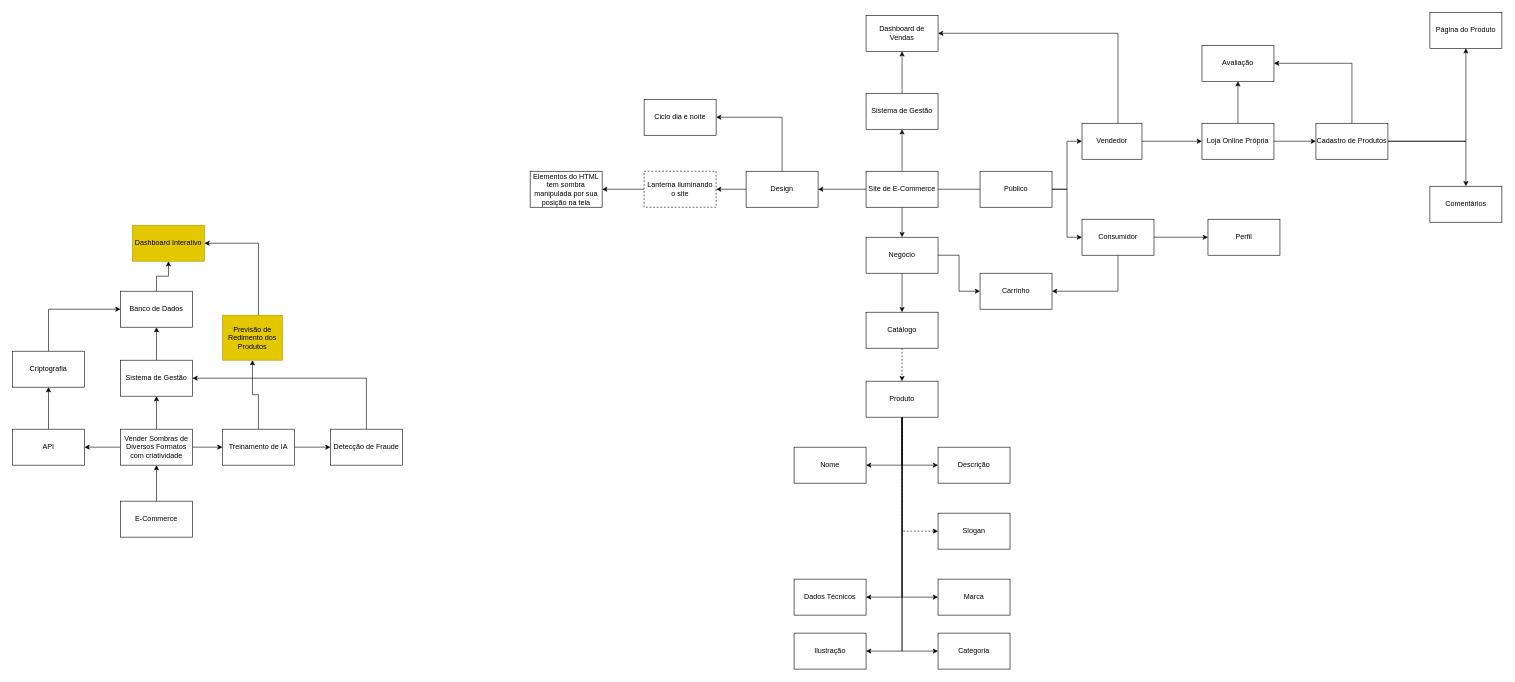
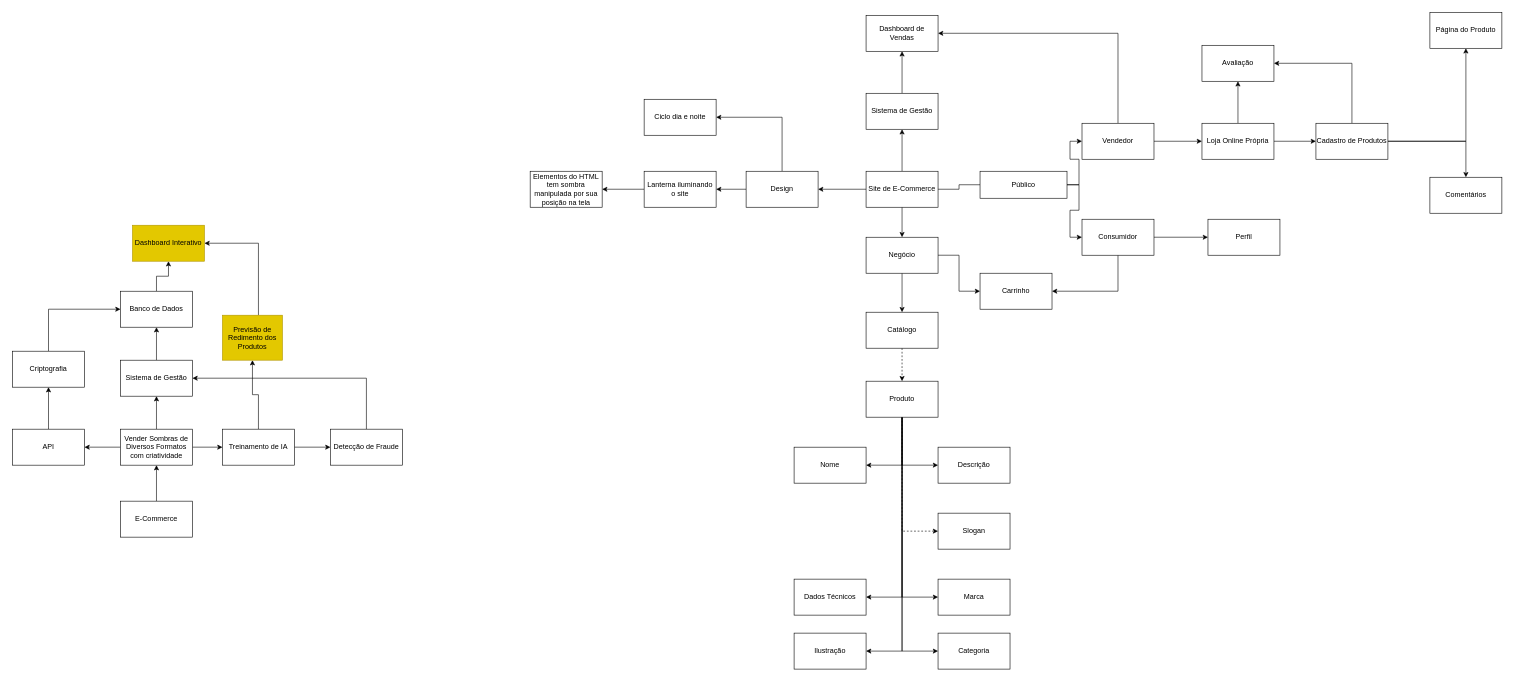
  <mxCell id="0" />
  <mxCell id="1" parent="0" />
  <mxCell id="2" style="edgeStyle=orthogonalEdgeStyle;rounded=0;orthogonalLoop=1;jettySize=auto;html=1;entryX=0.5;entryY=0;entryDx=0;entryDy=0;" edge="1" parent="1" source="6" target="9"><mxGeometry relative="1" as="geometry" /></mxCell>
  <mxCell id="3" style="edgeStyle=orthogonalEdgeStyle;rounded=0;orthogonalLoop=1;jettySize=auto;html=1;entryX=1;entryY=0.5;entryDx=0;entryDy=0;" edge="1" parent="1" source="6" target="12"><mxGeometry relative="1" as="geometry" /></mxCell>
  <mxCell id="4" value="" style="edgeStyle=orthogonalEdgeStyle;rounded=0;orthogonalLoop=1;jettySize=auto;html=1;" edge="1" parent="1" source="6" target="30"><mxGeometry relative="1" as="geometry" /></mxCell>
  <mxCell id="5" value="" style="edgeStyle=orthogonalEdgeStyle;rounded=0;orthogonalLoop=1;jettySize=auto;html=1;endArrow=none;" edge="1" parent="1" source="6" target="34"><mxGeometry relative="1" as="geometry" /></mxCell>
  <mxCell id="6" value="Site de E-Commerce" style="rounded=0;whiteSpace=wrap;html=1;" vertex="1" parent="1"><mxGeometry x="1443" y="285" width="120" height="60" as="geometry" /></mxCell>
  <mxCell id="7" value="" style="edgeStyle=orthogonalEdgeStyle;rounded=0;orthogonalLoop=1;jettySize=auto;html=1;" edge="1" parent="1" source="9" target="14"><mxGeometry relative="1" as="geometry" /></mxCell>
  <mxCell id="8" value="" style="edgeStyle=orthogonalEdgeStyle;rounded=0;orthogonalLoop=1;jettySize=auto;html=1;" edge="1" parent="1" source="9" target="48"><mxGeometry relative="1" as="geometry" /></mxCell>
  <mxCell id="9" value="Negócio" style="rounded=0;whiteSpace=wrap;html=1;" vertex="1" parent="1"><mxGeometry x="1443" y="395" width="120" height="60" as="geometry" /></mxCell>
  <mxCell id="10" style="edgeStyle=orthogonalEdgeStyle;rounded=0;orthogonalLoop=1;jettySize=auto;html=1;entryX=1;entryY=0.5;entryDx=0;entryDy=0;" edge="1" parent="1" source="12" target="25"><mxGeometry relative="1" as="geometry"><Array as="points"><mxPoint x="1303" y="195" /></Array></mxGeometry></mxCell>
  <mxCell id="11" style="edgeStyle=orthogonalEdgeStyle;rounded=0;orthogonalLoop=1;jettySize=auto;html=1;entryX=1;entryY=0.5;entryDx=0;entryDy=0;" edge="1" parent="1" source="12" target="27"><mxGeometry relative="1" as="geometry" /></mxCell>
  <mxCell id="12" value="Design" style="rounded=0;whiteSpace=wrap;html=1;" vertex="1" parent="1"><mxGeometry x="1243" y="285" width="120" height="60" as="geometry" /></mxCell>
  <mxCell id="13" style="edgeStyle=orthogonalEdgeStyle;rounded=0;orthogonalLoop=1;jettySize=auto;html=1;entryX=0.5;entryY=0;entryDx=0;entryDy=0;dashed=1;" edge="1" parent="1" source="14" target="22"><mxGeometry relative="1" as="geometry" /></mxCell>
  <mxCell id="14" value="Catálogo" style="rounded=0;whiteSpace=wrap;html=1;" vertex="1" parent="1"><mxGeometry x="1443" y="520" width="120" height="60" as="geometry" /></mxCell>
  <mxCell id="15" style="edgeStyle=orthogonalEdgeStyle;rounded=0;orthogonalLoop=1;jettySize=auto;html=1;entryX=1;entryY=0.5;entryDx=0;entryDy=0;" edge="1" parent="1" source="22" target="24"><mxGeometry relative="1" as="geometry" /></mxCell>
  <mxCell id="16" style="edgeStyle=orthogonalEdgeStyle;rounded=0;orthogonalLoop=1;jettySize=auto;html=1;entryX=0;entryY=0.5;entryDx=0;entryDy=0;" edge="1" parent="1" source="22" target="53"><mxGeometry relative="1" as="geometry"><Array as="points"><mxPoint x="1503" y="775" /></Array></mxGeometry></mxCell>
  <mxCell id="17" style="edgeStyle=orthogonalEdgeStyle;rounded=0;orthogonalLoop=1;jettySize=auto;html=1;entryX=0;entryY=0.5;entryDx=0;entryDy=0;dashed=1;" edge="1" parent="1" source="22" target="54"><mxGeometry relative="1" as="geometry" /></mxCell>
  <mxCell id="18" style="edgeStyle=orthogonalEdgeStyle;rounded=0;orthogonalLoop=1;jettySize=auto;html=1;entryX=1;entryY=0.5;entryDx=0;entryDy=0;" edge="1" parent="1" source="22" target="55"><mxGeometry relative="1" as="geometry" /></mxCell>
  <mxCell id="19" style="edgeStyle=orthogonalEdgeStyle;rounded=0;orthogonalLoop=1;jettySize=auto;html=1;entryX=0;entryY=0.5;entryDx=0;entryDy=0;" edge="1" parent="1" source="22" target="56"><mxGeometry relative="1" as="geometry" /></mxCell>
  <mxCell id="20" style="edgeStyle=orthogonalEdgeStyle;rounded=0;orthogonalLoop=1;jettySize=auto;html=1;" edge="1" parent="1" source="22" target="57"><mxGeometry relative="1" as="geometry"><Array as="points"><mxPoint x="1503" y="1085" /></Array></mxGeometry></mxCell>
  <mxCell id="21" style="edgeStyle=orthogonalEdgeStyle;rounded=0;orthogonalLoop=1;jettySize=auto;html=1;entryX=0;entryY=0.5;entryDx=0;entryDy=0;" edge="1" parent="1" source="22" target="23"><mxGeometry relative="1" as="geometry" /></mxCell>
  <mxCell id="22" value="Produto" style="rounded=0;whiteSpace=wrap;html=1;" vertex="1" parent="1"><mxGeometry x="1443" y="635" width="120" height="60" as="geometry" /></mxCell>
  <mxCell id="23" value="Categoria" style="rounded=0;whiteSpace=wrap;html=1;" vertex="1" parent="1"><mxGeometry x="1563" y="1055" width="120" height="60" as="geometry" /></mxCell>
  <mxCell id="24" value="Nome" style="rounded=0;whiteSpace=wrap;html=1;" vertex="1" parent="1"><mxGeometry x="1323" y="745" width="120" height="60" as="geometry" /></mxCell>
  <mxCell id="25" value="Ciclo dia e noite" style="rounded=0;whiteSpace=wrap;html=1;" vertex="1" parent="1"><mxGeometry x="1073" y="165" width="120" height="60" as="geometry" /></mxCell>
  <mxCell id="26" value="" style="edgeStyle=orthogonalEdgeStyle;rounded=0;orthogonalLoop=1;jettySize=auto;html=1;" edge="1" parent="1" source="27" target="28"><mxGeometry relative="1" as="geometry" /></mxCell>
- <mxCell id="27" value="Lanterna iluminando o site" style="rounded=0;whiteSpace=wrap;html=1;dashed=1;" vertex="1" parent="1"><mxGeometry x="1073" y="285" width="120" height="60" as="geometry" /></mxCell>
+ <mxCell id="27" value="Lanterna iluminando o site" style="rounded=0;whiteSpace=wrap;html=1;" vertex="1" parent="1"><mxGeometry x="1073" y="285" width="120" height="60" as="geometry" /></mxCell>
  <mxCell id="28" value="Elementos do HTML tem sombra manipulada por sua posição na tela" style="rounded=0;whiteSpace=wrap;html=1;" vertex="1" parent="1"><mxGeometry x="883" y="285" width="120" height="60" as="geometry" /></mxCell>
  <mxCell id="29" style="edgeStyle=orthogonalEdgeStyle;rounded=0;orthogonalLoop=1;jettySize=auto;html=1;entryX=0.5;entryY=1;entryDx=0;entryDy=0;" edge="1" parent="1" source="30" target="31"><mxGeometry relative="1" as="geometry" /></mxCell>
  <mxCell id="30" value="Sistema de Gestão" style="rounded=0;whiteSpace=wrap;html=1;" vertex="1" parent="1"><mxGeometry x="1443" y="155" width="120" height="60" as="geometry" /></mxCell>
  <mxCell id="31" value="Dashboard de Vendas" style="rounded=0;whiteSpace=wrap;html=1;" vertex="1" parent="1"><mxGeometry x="1443" y="25" width="120" height="60" as="geometry" /></mxCell>
  <mxCell id="32" style="edgeStyle=orthogonalEdgeStyle;rounded=0;orthogonalLoop=1;jettySize=auto;html=1;entryX=0;entryY=0.5;entryDx=0;entryDy=0;" edge="1" parent="1" source="34" target="37"><mxGeometry relative="1" as="geometry" /></mxCell>
  <mxCell id="33" style="edgeStyle=orthogonalEdgeStyle;rounded=0;orthogonalLoop=1;jettySize=auto;html=1;entryX=0;entryY=0.5;entryDx=0;entryDy=0;" edge="1" parent="1" source="34" target="40"><mxGeometry relative="1" as="geometry" /></mxCell>
- <mxCell id="34" value="Público" style="rounded=0;whiteSpace=wrap;html=1;" vertex="1" parent="1"><mxGeometry x="1633" y="285" width="120" height="60" as="geometry" /></mxCell>
+ <mxCell id="34" value="Público" style="rounded=0;whiteSpace=wrap;html=1;" vertex="1" parent="1"><mxGeometry x="1633" y="285" width="145" height="45" as="geometry" /></mxCell>
  <mxCell id="35" style="edgeStyle=orthogonalEdgeStyle;rounded=0;orthogonalLoop=1;jettySize=auto;html=1;entryX=0;entryY=0.5;entryDx=0;entryDy=0;" edge="1" parent="1" source="37" target="49"><mxGeometry relative="1" as="geometry" /></mxCell>
  <mxCell id="36" style="edgeStyle=orthogonalEdgeStyle;rounded=0;orthogonalLoop=1;jettySize=auto;html=1;entryX=1;entryY=0.5;entryDx=0;entryDy=0;" edge="1" parent="1" source="37" target="48"><mxGeometry relative="1" as="geometry"><mxPoint x="1863" y="485" as="targetPoint" /><Array as="points"><mxPoint x="1863" y="485" /></Array></mxGeometry></mxCell>
  <mxCell id="37" value="Consumidor" style="rounded=0;whiteSpace=wrap;html=1;" vertex="1" parent="1"><mxGeometry x="1803" y="365" width="120" height="60" as="geometry" /></mxCell>
  <mxCell id="38" style="edgeStyle=orthogonalEdgeStyle;rounded=0;orthogonalLoop=1;jettySize=auto;html=1;entryX=0;entryY=0.5;entryDx=0;entryDy=0;" edge="1" parent="1" source="40" target="43"><mxGeometry relative="1" as="geometry" /></mxCell>
  <mxCell id="39" style="edgeStyle=orthogonalEdgeStyle;rounded=0;orthogonalLoop=1;jettySize=auto;html=1;entryX=1;entryY=0.5;entryDx=0;entryDy=0;" edge="1" parent="1" source="40" target="31"><mxGeometry relative="1" as="geometry"><Array as="points"><mxPoint x="1863" y="55" /></Array></mxGeometry></mxCell>
- <mxCell id="40" value="Vendedor" style="rounded=0;whiteSpace=wrap;html=1;" vertex="1" parent="1"><mxGeometry x="1803" y="205" width="100" height="60" as="geometry" /></mxCell>
+ <mxCell id="40" value="Vendedor" style="rounded=0;whiteSpace=wrap;html=1;" vertex="1" parent="1"><mxGeometry x="1803" y="205" width="120" height="60" as="geometry" /></mxCell>
  <mxCell id="41" style="edgeStyle=orthogonalEdgeStyle;rounded=0;orthogonalLoop=1;jettySize=auto;html=1;entryX=0;entryY=0.5;entryDx=0;entryDy=0;" edge="1" parent="1" source="43" target="47"><mxGeometry relative="1" as="geometry" /></mxCell>
  <mxCell id="42" value="" style="edgeStyle=orthogonalEdgeStyle;rounded=0;orthogonalLoop=1;jettySize=auto;html=1;" edge="1" parent="1" source="43" target="50"><mxGeometry relative="1" as="geometry" /></mxCell>
  <mxCell id="43" value="Loja Online Própria" style="rounded=0;whiteSpace=wrap;html=1;" vertex="1" parent="1"><mxGeometry x="2003" y="205" width="120" height="60" as="geometry" /></mxCell>
  <mxCell id="44" style="edgeStyle=orthogonalEdgeStyle;rounded=0;orthogonalLoop=1;jettySize=auto;html=1;" edge="1" parent="1" source="47" target="52"><mxGeometry relative="1" as="geometry" /></mxCell>
  <mxCell id="45" style="edgeStyle=orthogonalEdgeStyle;rounded=0;orthogonalLoop=1;jettySize=auto;html=1;" edge="1" parent="1" source="47" target="51"><mxGeometry relative="1" as="geometry" /></mxCell>
  <mxCell id="46" style="edgeStyle=orthogonalEdgeStyle;rounded=0;orthogonalLoop=1;jettySize=auto;html=1;entryX=1;entryY=0.5;entryDx=0;entryDy=0;" edge="1" parent="1" source="47" target="50"><mxGeometry relative="1" as="geometry"><Array as="points"><mxPoint x="2253" y="105" /></Array></mxGeometry></mxCell>
  <mxCell id="47" value="Cadastro de Produtos" style="rounded=0;whiteSpace=wrap;html=1;" vertex="1" parent="1"><mxGeometry x="2193" y="205" width="120" height="60" as="geometry" /></mxCell>
  <mxCell id="48" value="Carrinho" style="rounded=0;whiteSpace=wrap;html=1;" vertex="1" parent="1"><mxGeometry x="1633" y="455" width="120" height="60" as="geometry" /></mxCell>
  <mxCell id="49" value="Perfil" style="rounded=0;whiteSpace=wrap;html=1;" vertex="1" parent="1"><mxGeometry x="2013" y="365" width="120" height="60" as="geometry" /></mxCell>
  <mxCell id="50" value="Avaliação" style="rounded=0;whiteSpace=wrap;html=1;" vertex="1" parent="1"><mxGeometry x="2003" y="75" width="120" height="60" as="geometry" /></mxCell>
  <mxCell id="51" value="Página do Produto" style="rounded=0;whiteSpace=wrap;html=1;" vertex="1" parent="1"><mxGeometry x="2383" y="20" width="120" height="60" as="geometry" /></mxCell>
- <mxCell id="52" value="Comentários" style="rounded=0;whiteSpace=wrap;html=1;" vertex="1" parent="1"><mxGeometry x="2383" y="310" width="120" height="60" as="geometry" /></mxCell>
+ <mxCell id="52" value="Comentários" style="rounded=0;whiteSpace=wrap;html=1;" vertex="1" parent="1"><mxGeometry x="2383" y="295" width="120" height="60" as="geometry" /></mxCell>
  <mxCell id="53" value="Descrição" style="rounded=0;whiteSpace=wrap;html=1;" vertex="1" parent="1"><mxGeometry x="1563" y="745" width="120" height="60" as="geometry" /></mxCell>
  <mxCell id="54" value="Slogan" style="rounded=0;whiteSpace=wrap;html=1;" vertex="1" parent="1"><mxGeometry x="1563" y="855" width="120" height="60" as="geometry" /></mxCell>
  <mxCell id="55" value="Dados Técnicos" style="rounded=0;whiteSpace=wrap;html=1;" vertex="1" parent="1"><mxGeometry x="1323" y="965" width="120" height="60" as="geometry" /></mxCell>
  <mxCell id="56" value="Marca" style="rounded=0;whiteSpace=wrap;html=1;" vertex="1" parent="1"><mxGeometry x="1563" y="965" width="120" height="60" as="geometry" /></mxCell>
  <mxCell id="57" value="Ilustração" style="rounded=0;whiteSpace=wrap;html=1;" vertex="1" parent="1"><mxGeometry x="1323" y="1055" width="120" height="60" as="geometry" /></mxCell>
  <mxCell id="58" style="edgeStyle=orthogonalEdgeStyle;rounded=0;orthogonalLoop=1;jettySize=auto;html=1;entryX=0.5;entryY=1;entryDx=0;entryDy=0;" edge="1" parent="1" source="59" target="68"><mxGeometry relative="1" as="geometry" /></mxCell>
  <mxCell id="59" value="E-Commerce" style="rounded=0;whiteSpace=wrap;html=1;" vertex="1" parent="1"><mxGeometry x="200" y="835" width="120" height="60" as="geometry" /></mxCell>
  <mxCell id="60" style="edgeStyle=orthogonalEdgeStyle;rounded=0;orthogonalLoop=1;jettySize=auto;html=1;entryX=0;entryY=0.5;entryDx=0;entryDy=0;" edge="1" parent="1" source="62" target="64"><mxGeometry relative="1" as="geometry" /></mxCell>
  <mxCell id="61" style="edgeStyle=orthogonalEdgeStyle;rounded=0;orthogonalLoop=1;jettySize=auto;html=1;entryX=0.5;entryY=1;entryDx=0;entryDy=0;" edge="1" parent="1" source="62" target="79"><mxGeometry relative="1" as="geometry" /></mxCell>
  <mxCell id="62" value="Treinamento de IA" style="rounded=0;whiteSpace=wrap;html=1;" vertex="1" parent="1"><mxGeometry x="370" y="715" width="120" height="60" as="geometry" /></mxCell>
  <mxCell id="63" style="edgeStyle=orthogonalEdgeStyle;rounded=0;orthogonalLoop=1;jettySize=auto;html=1;entryX=1;entryY=0.5;entryDx=0;entryDy=0;" edge="1" parent="1" source="64" target="70"><mxGeometry relative="1" as="geometry"><Array as="points"><mxPoint x="610" y="630" /></Array></mxGeometry></mxCell>
  <mxCell id="64" value="Detecção de Fraude" style="rounded=0;whiteSpace=wrap;html=1;" vertex="1" parent="1"><mxGeometry x="550" y="715" width="120" height="60" as="geometry" /></mxCell>
  <mxCell id="65" style="edgeStyle=orthogonalEdgeStyle;rounded=0;orthogonalLoop=1;jettySize=auto;html=1;entryX=0;entryY=0.5;entryDx=0;entryDy=0;" edge="1" parent="1" source="68" target="62"><mxGeometry relative="1" as="geometry" /></mxCell>
  <mxCell id="66" style="edgeStyle=orthogonalEdgeStyle;rounded=0;orthogonalLoop=1;jettySize=auto;html=1;entryX=0.5;entryY=1;entryDx=0;entryDy=0;" edge="1" parent="1" source="68" target="70"><mxGeometry relative="1" as="geometry" /></mxCell>
  <mxCell id="67" value="" style="edgeStyle=orthogonalEdgeStyle;rounded=0;orthogonalLoop=1;jettySize=auto;html=1;" edge="1" parent="1" source="68" target="75"><mxGeometry relative="1" as="geometry" /></mxCell>
  <mxCell id="68" value="Vender Sombras de Diversos Formatos com criatividade" style="rounded=0;whiteSpace=wrap;html=1;" vertex="1" parent="1"><mxGeometry x="200" y="715" width="120" height="60" as="geometry" /></mxCell>
  <mxCell id="69" value="" style="edgeStyle=orthogonalEdgeStyle;rounded=0;orthogonalLoop=1;jettySize=auto;html=1;" edge="1" parent="1" source="70" target="72"><mxGeometry relative="1" as="geometry" /></mxCell>
  <mxCell id="70" value="Sistema de Gestão" style="rounded=0;whiteSpace=wrap;html=1;" vertex="1" parent="1"><mxGeometry x="200" y="600" width="120" height="60" as="geometry" /></mxCell>
  <mxCell id="71" value="" style="edgeStyle=orthogonalEdgeStyle;rounded=0;orthogonalLoop=1;jettySize=auto;html=1;" edge="1" parent="1" source="72" target="73"><mxGeometry relative="1" as="geometry" /></mxCell>
  <mxCell id="72" value="Banco de Dados" style="rounded=0;whiteSpace=wrap;html=1;" vertex="1" parent="1"><mxGeometry x="200" y="485" width="120" height="60" as="geometry" /></mxCell>
  <mxCell id="73" value="Dashboard Interativo" style="rounded=0;whiteSpace=wrap;html=1;fillColor=#e3c800;fontColor=#000000;strokeColor=#B09500;" vertex="1" parent="1"><mxGeometry x="220" y="375" width="120" height="60" as="geometry" /></mxCell>
  <mxCell id="74" style="edgeStyle=orthogonalEdgeStyle;rounded=0;orthogonalLoop=1;jettySize=auto;html=1;entryX=0.5;entryY=1;entryDx=0;entryDy=0;" edge="1" parent="1" source="75" target="77"><mxGeometry relative="1" as="geometry"><mxPoint x="80" y="665" as="targetPoint" /></mxGeometry></mxCell>
  <mxCell id="75" value="API" style="rounded=0;whiteSpace=wrap;html=1;" vertex="1" parent="1"><mxGeometry x="20" y="715" width="120" height="60" as="geometry" /></mxCell>
  <mxCell id="76" style="edgeStyle=orthogonalEdgeStyle;rounded=0;orthogonalLoop=1;jettySize=auto;html=1;entryX=0;entryY=0.5;entryDx=0;entryDy=0;" edge="1" parent="1" source="77" target="72"><mxGeometry relative="1" as="geometry"><Array as="points"><mxPoint x="80" y="515" /></Array></mxGeometry></mxCell>
  <mxCell id="77" value="Criptografia" style="rounded=0;whiteSpace=wrap;html=1;" vertex="1" parent="1"><mxGeometry x="20" y="585" width="120" height="60" as="geometry" /></mxCell>
  <mxCell id="78" style="edgeStyle=orthogonalEdgeStyle;rounded=0;orthogonalLoop=1;jettySize=auto;html=1;entryX=1;entryY=0.5;entryDx=0;entryDy=0;" edge="1" parent="1" source="79" target="73"><mxGeometry relative="1" as="geometry"><Array as="points"><mxPoint x="430" y="405" /></Array></mxGeometry></mxCell>
  <mxCell id="79" value="Previsão de Redimento dos Produtos" style="rounded=0;whiteSpace=wrap;html=1;fillColor=#e3c800;fontColor=#000000;strokeColor=#B09500;" vertex="1" parent="1"><mxGeometry x="370" y="525" width="100" height="75" as="geometry" /></mxCell>
